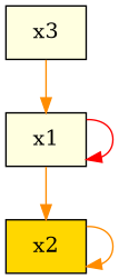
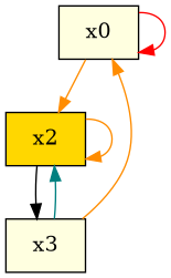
  digraph {
    node [fillcolor=lightyellow shape=box style=filled]
    edge [color=darkorange]
-   n1 [label=x1]
+   n1 [label=x0]
    n2 [fillcolor=gold label=x2]
    n3 [label=x3]
    n1 -> n1 [color=red]
    n1 -> n2
    n2 -> n2
+   n2 -> n3 [color=black]
    n3 -> n1
+   n3 -> n2 [color=teal]
  }
